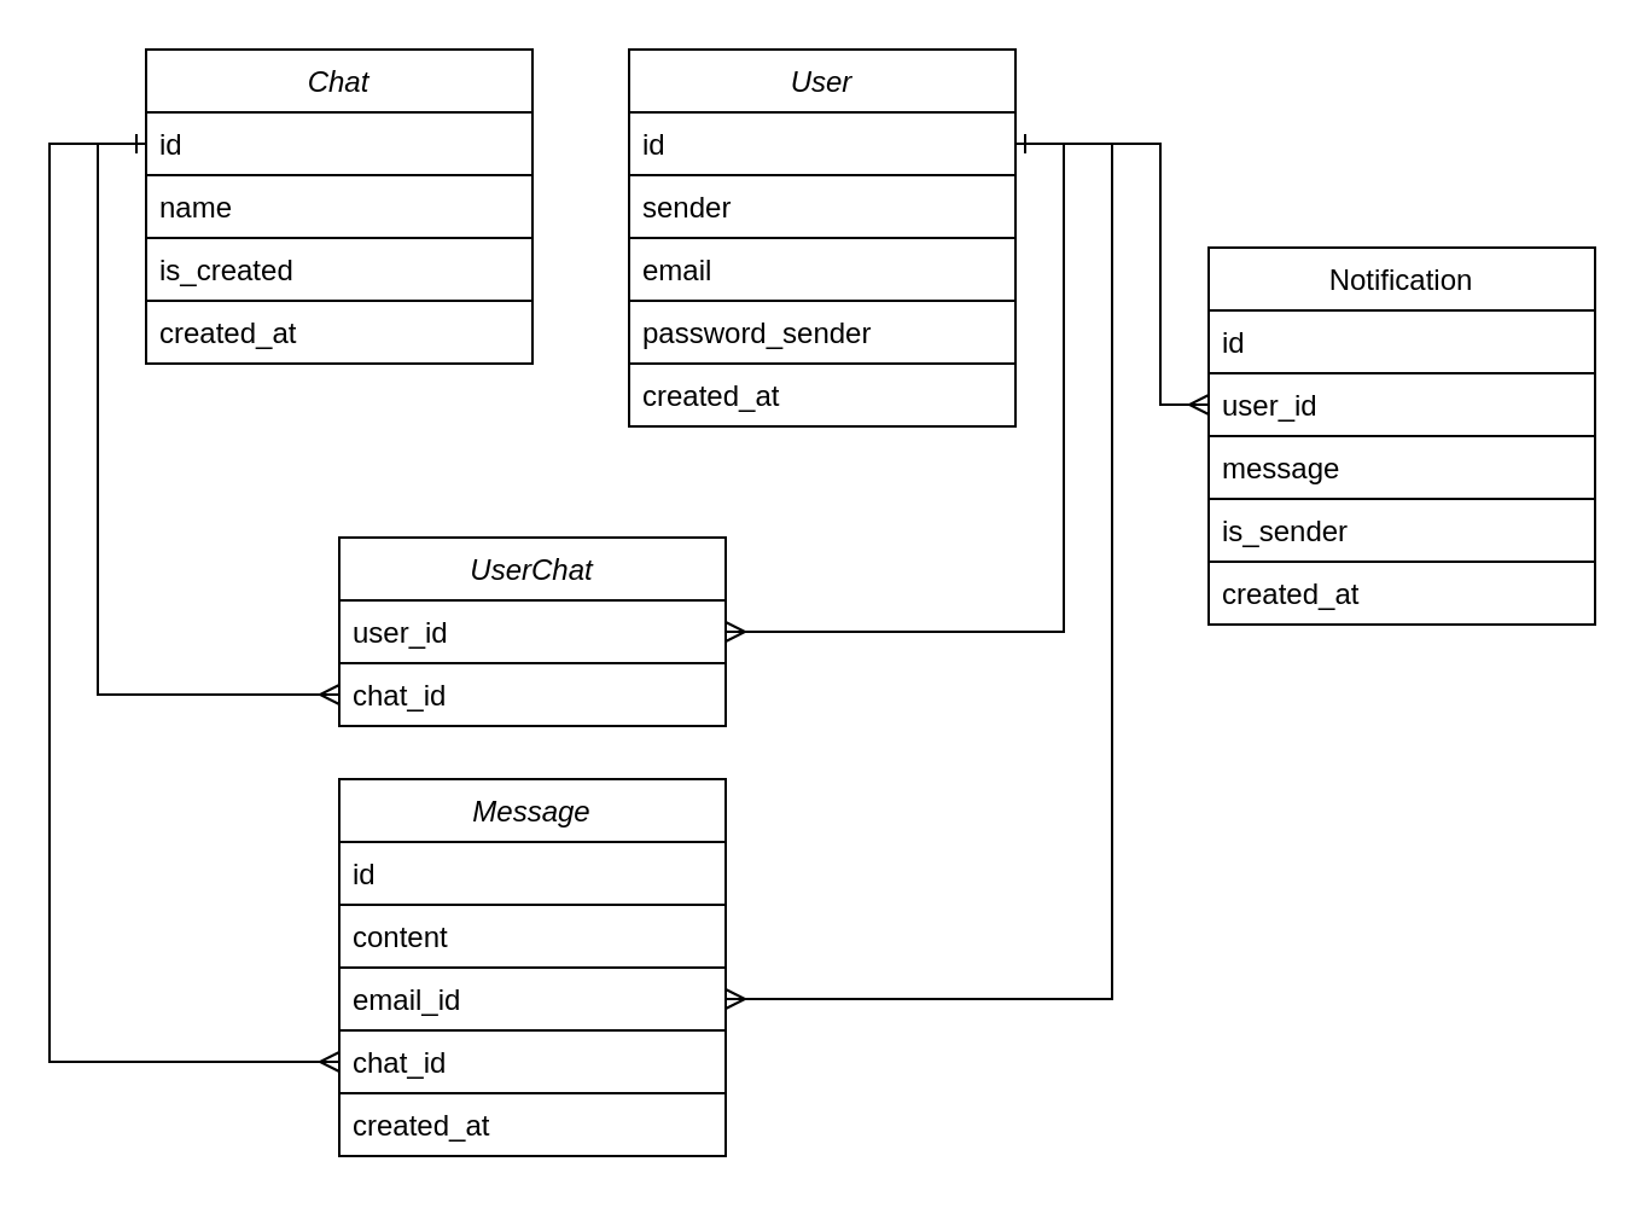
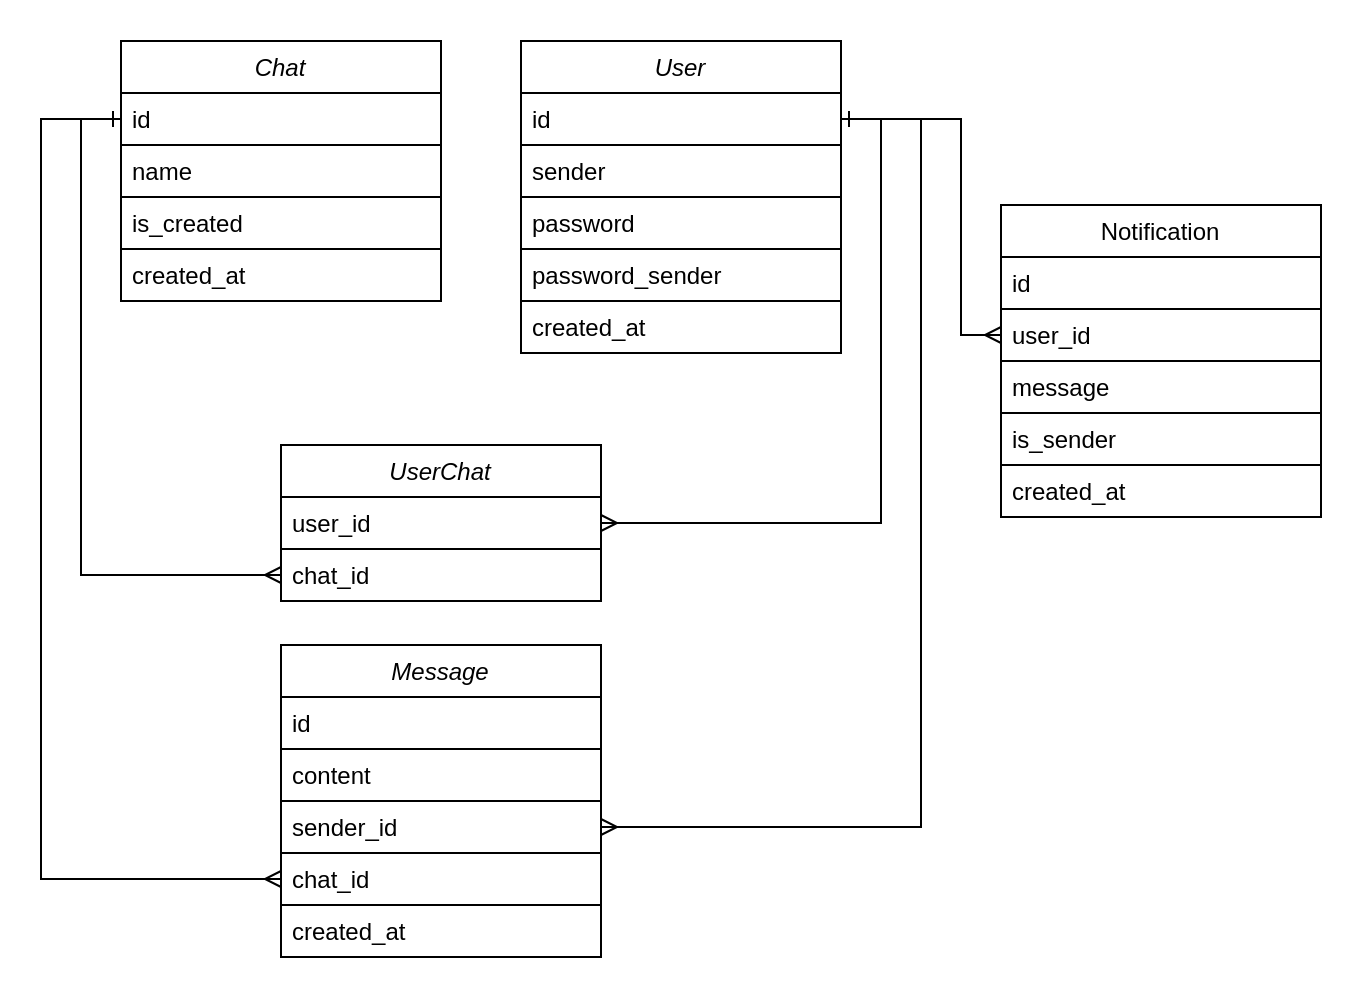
  <mxCell id="0" />
  <mxCell id="1" parent="0" />
  <mxCell id="2" value="User" style="swimlane;fontStyle=2;align=center;verticalAlign=top;childLayout=stackLayout;horizontal=1;startSize=26;horizontalStack=0;resizeParent=1;resizeLast=0;collapsible=1;marginBottom=0;rounded=0;shadow=0;strokeWidth=1;" parent="1" vertex="1"><mxGeometry x="260" y="20" width="160" height="156" as="geometry"><mxRectangle x="220" y="100" width="160" height="26" as="alternateBounds" /></mxGeometry></mxCell>
  <mxCell id="3" value="id" style="text;align=left;verticalAlign=top;spacingLeft=4;spacingRight=4;overflow=hidden;rotatable=0;points=[[0,0.5],[1,0.5]];portConstraint=eastwest;strokeColor=default;" parent="2" vertex="1"><mxGeometry y="26" width="160" height="26" as="geometry" /></mxCell>
  <mxCell id="4" value="sender" style="text;align=left;verticalAlign=top;spacingLeft=4;spacingRight=4;overflow=hidden;rotatable=0;points=[[0,0.5],[1,0.5]];portConstraint=eastwest;rounded=0;shadow=0;html=0;strokeColor=default;" parent="2" vertex="1"><mxGeometry y="52" width="160" height="26" as="geometry" /></mxCell>
- <mxCell id="5" value="email" style="text;align=left;verticalAlign=top;spacingLeft=4;spacingRight=4;overflow=hidden;rotatable=0;points=[[0,0.5],[1,0.5]];portConstraint=eastwest;strokeColor=default;" parent="2" vertex="1"><mxGeometry y="78" width="160" height="26" as="geometry" /></mxCell>
+ <mxCell id="5" value="password" style="text;align=left;verticalAlign=top;spacingLeft=4;spacingRight=4;overflow=hidden;rotatable=0;points=[[0,0.5],[1,0.5]];portConstraint=eastwest;strokeColor=default;" parent="2" vertex="1"><mxGeometry y="78" width="160" height="26" as="geometry" /></mxCell>
  <mxCell id="6" value="password_sender" style="text;align=left;verticalAlign=top;spacingLeft=4;spacingRight=4;overflow=hidden;rotatable=0;points=[[0,0.5],[1,0.5]];portConstraint=eastwest;strokeColor=default;" parent="2" vertex="1"><mxGeometry y="104" width="160" height="26" as="geometry" /></mxCell>
  <mxCell id="7" value="created_at" style="text;align=left;verticalAlign=top;spacingLeft=4;spacingRight=4;overflow=hidden;rotatable=0;points=[[0,0.5],[1,0.5]];portConstraint=eastwest;rounded=0;shadow=0;html=0;strokeColor=default;" parent="2" vertex="1"><mxGeometry y="130" width="160" height="26" as="geometry" /></mxCell>
  <mxCell id="8" value="Notification" style="swimlane;fontStyle=0;align=center;verticalAlign=top;childLayout=stackLayout;horizontal=1;startSize=26;horizontalStack=0;resizeParent=1;resizeLast=0;collapsible=1;marginBottom=0;rounded=0;shadow=0;strokeWidth=1;" parent="1" vertex="1"><mxGeometry x="500" y="102" width="160" height="156" as="geometry"><mxRectangle x="550" y="140" width="160" height="26" as="alternateBounds" /></mxGeometry></mxCell>
  <mxCell id="9" value="id" style="text;align=left;verticalAlign=top;spacingLeft=4;spacingRight=4;overflow=hidden;rotatable=0;points=[[0,0.5],[1,0.5]];portConstraint=eastwest;strokeColor=default;" parent="8" vertex="1"><mxGeometry y="26" width="160" height="26" as="geometry" /></mxCell>
  <mxCell id="10" value="user_id" style="text;align=left;verticalAlign=top;spacingLeft=4;spacingRight=4;overflow=hidden;rotatable=0;points=[[0,0.5],[1,0.5]];portConstraint=eastwest;rounded=0;shadow=0;html=0;strokeColor=default;" parent="8" vertex="1"><mxGeometry y="52" width="160" height="26" as="geometry" /></mxCell>
  <mxCell id="11" value="message" style="text;align=left;verticalAlign=top;spacingLeft=4;spacingRight=4;overflow=hidden;rotatable=0;points=[[0,0.5],[1,0.5]];portConstraint=eastwest;rounded=0;shadow=0;html=0;strokeColor=default;" parent="8" vertex="1"><mxGeometry y="78" width="160" height="26" as="geometry" /></mxCell>
  <mxCell id="12" value="is_sender" style="text;align=left;verticalAlign=top;spacingLeft=4;spacingRight=4;overflow=hidden;rotatable=0;points=[[0,0.5],[1,0.5]];portConstraint=eastwest;rounded=0;shadow=0;html=0;strokeColor=default;" parent="8" vertex="1"><mxGeometry y="104" width="160" height="26" as="geometry" /></mxCell>
  <mxCell id="13" value="created_at" style="text;align=left;verticalAlign=top;spacingLeft=4;spacingRight=4;overflow=hidden;rotatable=0;points=[[0,0.5],[1,0.5]];portConstraint=eastwest;rounded=0;shadow=0;html=0;strokeColor=default;" parent="8" vertex="1"><mxGeometry y="130" width="160" height="26" as="geometry" /></mxCell>
  <mxCell id="14" value="" style="endArrow=ERmany;shadow=0;strokeWidth=1;rounded=0;endFill=0;edgeStyle=elbowEdgeStyle;" parent="1" source="3" target="10" edge="1"><mxGeometry x="0.5" y="41" relative="1" as="geometry"><mxPoint x="360" y="82" as="sourcePoint" /><mxPoint x="480" y="82.137" as="targetPoint" /><mxPoint x="-40" y="32" as="offset" /><Array as="points"><mxPoint x="480" y="102" /></Array></mxGeometry></mxCell>
  <mxCell id="15" value="Chat" style="swimlane;fontStyle=2;align=center;verticalAlign=top;childLayout=stackLayout;horizontal=1;startSize=26;horizontalStack=0;resizeParent=1;resizeLast=0;collapsible=1;marginBottom=0;rounded=0;shadow=0;strokeWidth=1;" parent="1" vertex="1"><mxGeometry x="60" y="20" width="160" height="130" as="geometry"><mxRectangle x="220" y="100" width="160" height="26" as="alternateBounds" /></mxGeometry></mxCell>
  <mxCell id="16" value="id" style="text;align=left;verticalAlign=top;spacingLeft=4;spacingRight=4;overflow=hidden;rotatable=0;points=[[0,0.5],[1,0.5]];portConstraint=eastwest;strokeColor=default;" parent="15" vertex="1"><mxGeometry y="26" width="160" height="26" as="geometry" /></mxCell>
  <mxCell id="17" value="name" style="text;align=left;verticalAlign=top;spacingLeft=4;spacingRight=4;overflow=hidden;rotatable=0;points=[[0,0.5],[1,0.5]];portConstraint=eastwest;strokeColor=default;" parent="15" vertex="1"><mxGeometry y="52" width="160" height="26" as="geometry" /></mxCell>
  <mxCell id="18" value="is_created" style="text;align=left;verticalAlign=top;spacingLeft=4;spacingRight=4;overflow=hidden;rotatable=0;points=[[0,0.5],[1,0.5]];portConstraint=eastwest;rounded=0;shadow=0;html=0;strokeColor=default;" parent="15" vertex="1"><mxGeometry y="78" width="160" height="26" as="geometry" /></mxCell>
  <mxCell id="19" value="created_at" style="text;align=left;verticalAlign=top;spacingLeft=4;spacingRight=4;overflow=hidden;rotatable=0;points=[[0,0.5],[1,0.5]];portConstraint=eastwest;rounded=0;shadow=0;html=0;strokeColor=default;" parent="15" vertex="1"><mxGeometry y="104" width="160" height="26" as="geometry" /></mxCell>
  <mxCell id="20" value="" style="endArrow=ERmany;shadow=0;strokeWidth=1;rounded=0;endFill=0;edgeStyle=elbowEdgeStyle;startArrow=none;startFill=0;entryX=0;entryY=0.5;entryDx=0;entryDy=0;exitX=0;exitY=0.5;exitDx=0;exitDy=0;curved=0;" parent="1" source="16" target="23" edge="1"><mxGeometry x="0.5" y="41" relative="1" as="geometry"><mxPoint x="-10" y="132" as="sourcePoint" /><mxPoint x="90" y="272" as="targetPoint" /><mxPoint x="-40" y="32" as="offset" /><Array as="points"><mxPoint x="40" y="172" /></Array></mxGeometry></mxCell>
  <mxCell id="21" value="UserChat" style="swimlane;fontStyle=2;align=center;verticalAlign=top;childLayout=stackLayout;horizontal=1;startSize=26;horizontalStack=0;resizeParent=1;resizeLast=0;collapsible=1;marginBottom=0;rounded=0;shadow=0;strokeWidth=1;" parent="1" vertex="1"><mxGeometry x="140" y="222" width="160" height="78" as="geometry"><mxRectangle x="220" y="100" width="160" height="26" as="alternateBounds" /></mxGeometry></mxCell>
  <mxCell id="22" value="user_id" style="text;align=left;verticalAlign=top;spacingLeft=4;spacingRight=4;overflow=hidden;rotatable=0;points=[[0,0.5],[1,0.5]];portConstraint=eastwest;strokeColor=default;" parent="21" vertex="1"><mxGeometry y="26" width="160" height="26" as="geometry" /></mxCell>
  <mxCell id="23" value="chat_id" style="text;align=left;verticalAlign=top;spacingLeft=4;spacingRight=4;overflow=hidden;rotatable=0;points=[[0,0.5],[1,0.5]];portConstraint=eastwest;rounded=0;shadow=0;html=0;strokeColor=default;" parent="21" vertex="1"><mxGeometry y="52" width="160" height="26" as="geometry" /></mxCell>
  <mxCell id="24" value="" style="endArrow=ERmany;shadow=0;strokeWidth=1;rounded=0;endFill=0;edgeStyle=elbowEdgeStyle;startArrow=ERone;startFill=0;entryX=1;entryY=0.5;entryDx=0;entryDy=0;" parent="1" target="22" edge="1"><mxGeometry x="0.5" y="41" relative="1" as="geometry"><mxPoint x="420" y="59" as="sourcePoint" /><mxPoint x="150" y="297" as="targetPoint" /><mxPoint x="-40" y="32" as="offset" /><Array as="points"><mxPoint x="440" y="162" /></Array></mxGeometry></mxCell>
  <mxCell id="25" value="Message" style="swimlane;fontStyle=2;align=center;verticalAlign=top;childLayout=stackLayout;horizontal=1;startSize=26;horizontalStack=0;resizeParent=1;resizeLast=0;collapsible=1;marginBottom=0;rounded=0;shadow=0;strokeWidth=1;" parent="1" vertex="1"><mxGeometry x="140" y="322" width="160" height="156" as="geometry"><mxRectangle x="220" y="100" width="160" height="26" as="alternateBounds" /></mxGeometry></mxCell>
  <mxCell id="26" value="id" style="text;align=left;verticalAlign=top;spacingLeft=4;spacingRight=4;overflow=hidden;rotatable=0;points=[[0,0.5],[1,0.5]];portConstraint=eastwest;strokeColor=default;" parent="25" vertex="1"><mxGeometry y="26" width="160" height="26" as="geometry" /></mxCell>
  <mxCell id="27" value="content" style="text;align=left;verticalAlign=top;spacingLeft=4;spacingRight=4;overflow=hidden;rotatable=0;points=[[0,0.5],[1,0.5]];portConstraint=eastwest;rounded=0;shadow=0;html=0;strokeColor=default;" parent="25" vertex="1"><mxGeometry y="52" width="160" height="26" as="geometry" /></mxCell>
- <mxCell id="28" value="email_id" style="text;align=left;verticalAlign=top;spacingLeft=4;spacingRight=4;overflow=hidden;rotatable=0;points=[[0,0.5],[1,0.5]];portConstraint=eastwest;rounded=0;shadow=0;html=0;strokeColor=default;" parent="25" vertex="1"><mxGeometry y="78" width="160" height="26" as="geometry" /></mxCell>
+ <mxCell id="28" value="sender_id" style="text;align=left;verticalAlign=top;spacingLeft=4;spacingRight=4;overflow=hidden;rotatable=0;points=[[0,0.5],[1,0.5]];portConstraint=eastwest;rounded=0;shadow=0;html=0;strokeColor=default;" parent="25" vertex="1"><mxGeometry y="78" width="160" height="26" as="geometry" /></mxCell>
  <mxCell id="29" value="chat_id" style="text;align=left;verticalAlign=top;spacingLeft=4;spacingRight=4;overflow=hidden;rotatable=0;points=[[0,0.5],[1,0.5]];portConstraint=eastwest;strokeColor=default;" parent="25" vertex="1"><mxGeometry y="104" width="160" height="26" as="geometry" /></mxCell>
  <mxCell id="30" value="created_at" style="text;align=left;verticalAlign=top;spacingLeft=4;spacingRight=4;overflow=hidden;rotatable=0;points=[[0,0.5],[1,0.5]];portConstraint=eastwest;strokeColor=default;" parent="25" vertex="1"><mxGeometry y="130" width="160" height="26" as="geometry" /></mxCell>
  <mxCell id="31" value="" style="endArrow=ERmany;shadow=0;strokeWidth=1;rounded=0;endFill=0;edgeStyle=elbowEdgeStyle;startArrow=ERone;startFill=0;entryX=0;entryY=0.5;entryDx=0;entryDy=0;exitX=0;exitY=0.5;exitDx=0;exitDy=0;" parent="1" source="16" target="29" edge="1"><mxGeometry x="0.5" y="41" relative="1" as="geometry"><mxPoint x="70" y="51" as="sourcePoint" /><mxPoint x="150" y="297" as="targetPoint" /><mxPoint x="-40" y="32" as="offset" /><Array as="points"><mxPoint x="20" y="242" /></Array></mxGeometry></mxCell>
  <mxCell id="32" value="" style="endArrow=ERmany;shadow=0;strokeWidth=1;rounded=0;endFill=0;edgeStyle=elbowEdgeStyle;startArrow=none;startFill=0;entryX=1;entryY=0.5;entryDx=0;entryDy=0;exitX=1;exitY=0.5;exitDx=0;exitDy=0;" parent="1" source="3" target="28" edge="1"><mxGeometry x="0.5" y="41" relative="1" as="geometry"><mxPoint x="430" y="69" as="sourcePoint" /><mxPoint x="310" y="271" as="targetPoint" /><mxPoint x="-40" y="32" as="offset" /><Array as="points"><mxPoint x="460" y="232" /><mxPoint x="460" y="232" /></Array></mxGeometry></mxCell>
